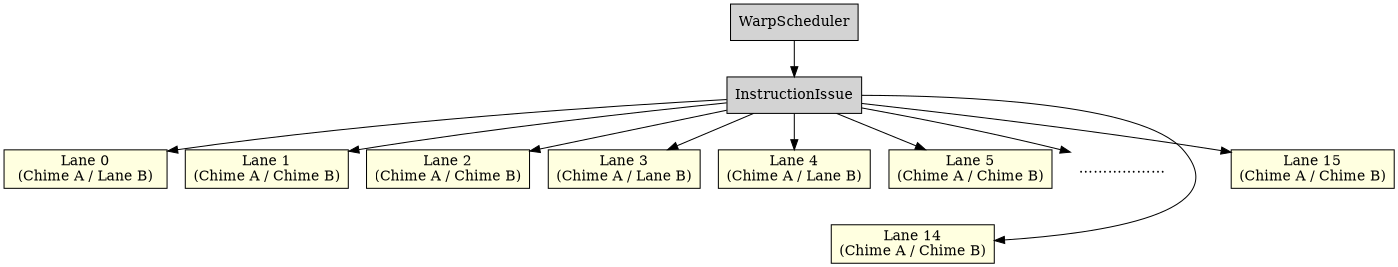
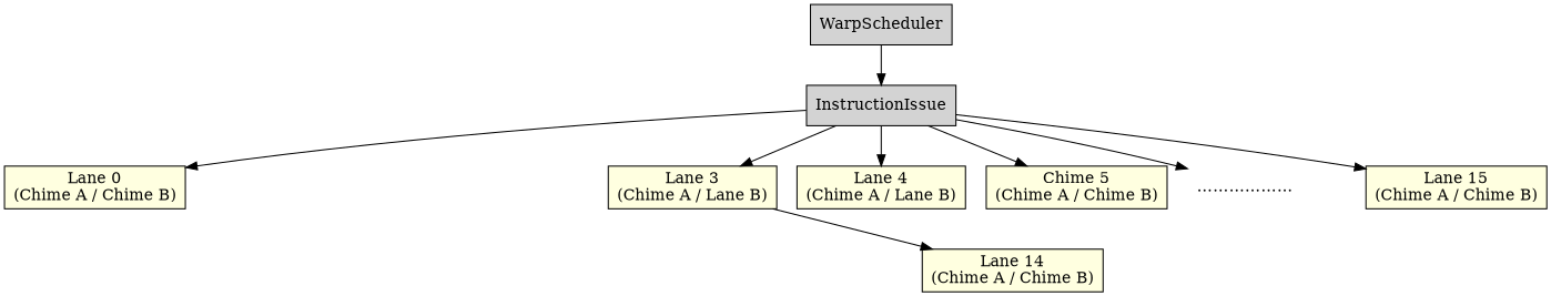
  digraph {
    rankdir=TB
    node [fillcolor=lightyellow shape=box style=filled]
    WarpScheduler [fillcolor=lightgray]
    InstructionIssue [fillcolor=lightgray]
-   n3 [label="Lane 0\n(Chime A / Lane B)"]
-   n4 [label="Lane 1\n(Chime A / Chime B)"]
-   n5 [label="Lane 2\n(Chime A / Chime B)"]
+   n3 [label="Lane 0\n(Chime A / Chime B)"]
    n6 [label="Lane 3\n(Chime A / Lane B)"]
    n7 [label="Lane 4\n(Chime A / Lane B)"]
-   n8 [label="Lane 5\n(Chime A / Chime B)"]
+   n8 [label="Chime 5\n(Chime A / Chime B)"]
    n9 [fillcolor=white label="………………" shape=plaintext]
    n10 [label="Lane 14\n(Chime A / Chime B)"]
    n11 [label="Lane 15\n(Chime A / Chime B)"]
    WarpScheduler -> InstructionIssue
    InstructionIssue -> n3
-   InstructionIssue -> n4
-   InstructionIssue -> n5
    InstructionIssue -> n6
    InstructionIssue -> n7
    InstructionIssue -> n8
    InstructionIssue -> n9
-   InstructionIssue -> n10
+   n6 -> n10
    InstructionIssue -> n11
  }
